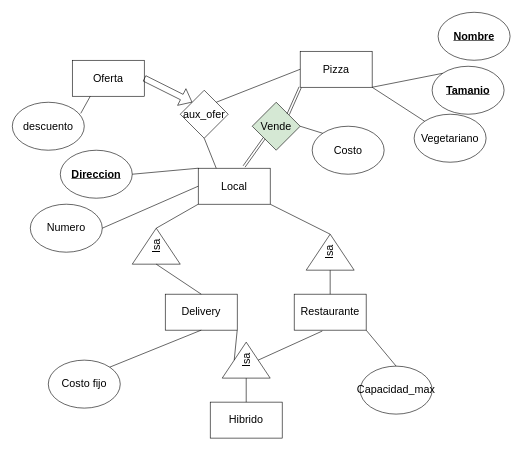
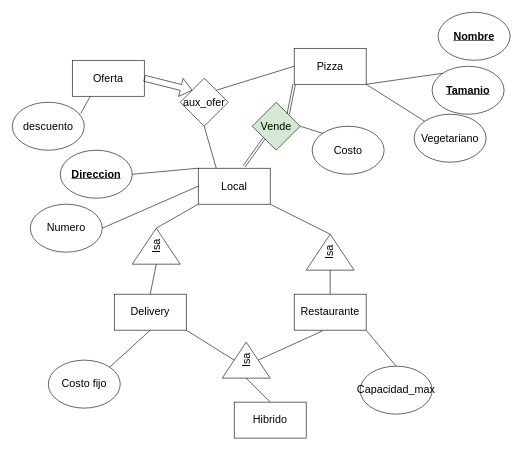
  <mxCell id="0" />
  <mxCell id="1" parent="0" />
  <mxCell id="2" value="&lt;font style=&quot;font-size: 18px;&quot;&gt;Local&lt;/font&gt;" style="rounded=0;whiteSpace=wrap;html=1;" vertex="1" parent="1"><mxGeometry x="330" y="280" width="120" height="60" as="geometry" /></mxCell>
- <mxCell id="3" value="&lt;font style=&quot;font-size: 18px;&quot;&gt;Hibrido&lt;/font&gt;" style="rounded=0;whiteSpace=wrap;html=1;" vertex="1" parent="1"><mxGeometry x="350" y="670" width="120" height="60" as="geometry" /></mxCell>
+ <mxCell id="3" value="&lt;font style=&quot;font-size: 18px;&quot;&gt;Hibrido&lt;/font&gt;" style="rounded=0;whiteSpace=wrap;html=1;" vertex="1" parent="1"><mxGeometry x="390" y="670" width="120" height="60" as="geometry" /></mxCell>
  <mxCell id="4" value="&lt;font style=&quot;font-size: 18px;&quot;&gt;Restaurante&lt;/font&gt;" style="rounded=0;whiteSpace=wrap;html=1;" vertex="1" parent="1"><mxGeometry x="490" y="490" width="120" height="60" as="geometry" /></mxCell>
- <mxCell id="5" value="&lt;font style=&quot;font-size: 18px;&quot;&gt;Delivery&lt;/font&gt;" style="rounded=0;whiteSpace=wrap;html=1;" vertex="1" parent="1"><mxGeometry x="275" y="490" width="120" height="60" as="geometry" /></mxCell>
- <mxCell id="6" value="&lt;font style=&quot;font-size: 18px;&quot;&gt;Pizza&lt;/font&gt;" style="rounded=0;whiteSpace=wrap;html=1;" vertex="1" parent="1"><mxGeometry x="500" y="85" width="120" height="60" as="geometry" /></mxCell>
+ <mxCell id="5" value="&lt;font style=&quot;font-size: 18px;&quot;&gt;Delivery&lt;/font&gt;" style="rounded=0;whiteSpace=wrap;html=1;" vertex="1" parent="1"><mxGeometry x="190" y="490" width="120" height="60" as="geometry" /></mxCell>
+ <mxCell id="6" value="&lt;font style=&quot;font-size: 18px;&quot;&gt;Pizza&lt;/font&gt;" style="rounded=0;whiteSpace=wrap;html=1;" vertex="1" parent="1"><mxGeometry x="490" y="80" width="120" height="60" as="geometry" /></mxCell>
  <mxCell id="7" value="&lt;font style=&quot;font-size: 18px;&quot;&gt;Oferta&lt;/font&gt;" style="rounded=0;whiteSpace=wrap;html=1;" vertex="1" parent="1"><mxGeometry x="120" y="100" width="120" height="60" as="geometry" /></mxCell>
  <mxCell id="8" value="&lt;font style=&quot;font-size: 18px;&quot;&gt;Isa&lt;/font&gt;" style="triangle;whiteSpace=wrap;html=1;rotation=-90;" vertex="1" parent="1"><mxGeometry x="520" y="380" width="60" height="80" as="geometry" /></mxCell>
  <mxCell id="9" value="&lt;font style=&quot;font-size: 18px;&quot;&gt;Isa&lt;/font&gt;" style="triangle;whiteSpace=wrap;html=1;rotation=-90;" vertex="1" parent="1"><mxGeometry x="230" y="370" width="60" height="80" as="geometry" /></mxCell>
  <mxCell id="10" value="&lt;font style=&quot;font-size: 18px;&quot;&gt;Isa&lt;/font&gt;" style="triangle;whiteSpace=wrap;html=1;rotation=-90;" vertex="1" parent="1"><mxGeometry x="380" y="560" width="60" height="80" as="geometry" /></mxCell>
  <mxCell id="11" value="&lt;font style=&quot;font-size: 18px;&quot;&gt;Costo fijo&lt;/font&gt;" style="ellipse;whiteSpace=wrap;html=1;" vertex="1" parent="1"><mxGeometry x="80" y="600" width="120" height="80" as="geometry" /></mxCell>
  <mxCell id="12" value="&lt;font style=&quot;font-size: 18px;&quot;&gt;Capacidad_max&lt;/font&gt;" style="ellipse;whiteSpace=wrap;html=1;" vertex="1" parent="1"><mxGeometry x="600" y="610" width="120" height="80" as="geometry" /></mxCell>
  <mxCell id="13" value="&lt;u&gt;&lt;b&gt;&lt;font style=&quot;font-size: 18px;&quot;&gt;Direccion&lt;/font&gt;&lt;/b&gt;&lt;/u&gt;" style="ellipse;whiteSpace=wrap;html=1;" vertex="1" parent="1"><mxGeometry x="100" y="250" width="120" height="80" as="geometry" /></mxCell>
  <mxCell id="14" value="&lt;font style=&quot;font-size: 18px;&quot;&gt;Numero&lt;/font&gt;" style="ellipse;whiteSpace=wrap;html=1;" vertex="1" parent="1"><mxGeometry x="50" y="340" width="120" height="80" as="geometry" /></mxCell>
  <mxCell id="15" value="&lt;font style=&quot;font-size: 18px;&quot;&gt;Vende&lt;/font&gt;" style="rhombus;whiteSpace=wrap;html=1;fillColor=#d5e8d4;" vertex="1" parent="1"><mxGeometry x="420" y="170" width="80" height="80" as="geometry" /></mxCell>
- <mxCell id="16" value="&lt;font style=&quot;font-size: 18px;&quot;&gt;aux_ofer&lt;/font&gt;" style="rhombus;whiteSpace=wrap;html=1;" vertex="1" parent="1"><mxGeometry x="300" y="150" width="80" height="80" as="geometry" /></mxCell>
+ <mxCell id="16" value="&lt;font style=&quot;font-size: 18px;&quot;&gt;aux_ofer&lt;/font&gt;" style="rhombus;whiteSpace=wrap;html=1;" vertex="1" parent="1"><mxGeometry x="300" y="130" width="80" height="80" as="geometry" /></mxCell>
  <mxCell id="17" value="&lt;font style=&quot;font-size: 18px;&quot;&gt;&lt;b&gt;&lt;u&gt;Nombre&lt;/u&gt;&lt;/b&gt;&lt;/font&gt;" style="ellipse;whiteSpace=wrap;html=1;" vertex="1" parent="1"><mxGeometry x="730" width="120" height="80" as="geometry" y="20" /></mxCell>
  <mxCell id="18" value="&lt;font style=&quot;font-size: 18px;&quot;&gt;&lt;b&gt;&lt;u&gt;Tamanio&lt;/u&gt;&lt;/b&gt;&lt;/font&gt;" style="ellipse;whiteSpace=wrap;html=1;" vertex="1" parent="1"><mxGeometry x="720" y="110" width="120" height="80" as="geometry" /></mxCell>
  <mxCell id="19" value="&lt;font style=&quot;font-size: 18px;&quot;&gt;Vegetariano&lt;/font&gt;" style="ellipse;whiteSpace=wrap;html=1;" vertex="1" parent="1"><mxGeometry x="690" y="190" width="120" height="80" as="geometry" /></mxCell>
  <mxCell id="20" value="&lt;font style=&quot;font-size: 18px;&quot;&gt;descuento&lt;/font&gt;" style="ellipse;whiteSpace=wrap;html=1;" vertex="1" parent="1"><mxGeometry y="170" width="120" height="80" as="geometry" x="20" /></mxCell>
  <mxCell id="21" value="&lt;font style=&quot;font-size: 18px;&quot;&gt;Costo&lt;/font&gt;" style="ellipse;whiteSpace=wrap;html=1;" vertex="1" parent="1"><mxGeometry x="520" y="210" width="120" height="80" as="geometry" /></mxCell>
  <mxCell id="22" value="" style="endArrow=none;html=1;rounded=0;entryX=0;entryY=1;entryDx=0;entryDy=0;exitX=1;exitY=0.5;exitDx=0;exitDy=0;" edge="1" parent="1" source="9" target="2"><mxGeometry width="50" height="50" relative="1" as="geometry"><mxPoint x="280" y="400" as="sourcePoint" /><mxPoint x="330" y="350" as="targetPoint" /></mxGeometry></mxCell>
  <mxCell id="23" value="" style="endArrow=none;html=1;rounded=0;entryX=1;entryY=1;entryDx=0;entryDy=0;exitX=1;exitY=0.5;exitDx=0;exitDy=0;" edge="1" parent="1" source="8" target="2"><mxGeometry width="50" height="50" relative="1" as="geometry"><mxPoint x="450" y="420" as="sourcePoint" /><mxPoint x="460" y="350" as="targetPoint" /></mxGeometry></mxCell>
  <mxCell id="24" value="" style="endArrow=none;html=1;rounded=0;entryX=1;entryY=1;entryDx=0;entryDy=0;exitX=0.5;exitY=0;exitDx=0;exitDy=0;" edge="1" parent="1" source="10" target="5"><mxGeometry width="50" height="50" relative="1" as="geometry"><mxPoint x="300" y="625" as="sourcePoint" /><mxPoint x="350" y="575" as="targetPoint" /></mxGeometry></mxCell>
  <mxCell id="25" value="" style="endArrow=none;html=1;rounded=0;entryX=0.391;entryY=1.024;entryDx=0;entryDy=0;entryPerimeter=0;exitX=0.5;exitY=1;exitDx=0;exitDy=0;" edge="1" parent="1" source="10" target="4"><mxGeometry width="50" height="50" relative="1" as="geometry"><mxPoint x="480" y="640" as="sourcePoint" /><mxPoint x="530" y="590" as="targetPoint" /></mxGeometry></mxCell>
  <mxCell id="26" value="" style="endArrow=none;html=1;rounded=0;entryX=0;entryY=0.5;entryDx=0;entryDy=0;exitX=0.5;exitY=0;exitDx=0;exitDy=0;" edge="1" parent="1" source="3" target="10"><mxGeometry width="50" height="50" relative="1" as="geometry"><mxPoint x="290" y="675" as="sourcePoint" /><mxPoint x="340" y="625" as="targetPoint" /></mxGeometry></mxCell>
  <mxCell id="27" value="" style="endArrow=none;html=1;rounded=0;entryX=0.5;entryY=1;entryDx=0;entryDy=0;exitX=1;exitY=0;exitDx=0;exitDy=0;" edge="1" parent="1" source="11" target="5"><mxGeometry width="50" height="50" relative="1" as="geometry"><mxPoint x="210" y="610" as="sourcePoint" /><mxPoint x="260" y="560" as="targetPoint" /></mxGeometry></mxCell>
  <mxCell id="28" value="" style="endArrow=none;html=1;rounded=0;entryX=1;entryY=1;entryDx=0;entryDy=0;exitX=0.5;exitY=0;exitDx=0;exitDy=0;" edge="1" parent="1" source="12" target="4"><mxGeometry width="50" height="50" relative="1" as="geometry"><mxPoint x="600" y="630" as="sourcePoint" /><mxPoint x="650" y="580" as="targetPoint" /></mxGeometry></mxCell>
  <mxCell id="29" value="" style="endArrow=none;html=1;rounded=0;entryX=0;entryY=0.5;entryDx=0;entryDy=0;exitX=0.5;exitY=0;exitDx=0;exitDy=0;" edge="1" parent="1" source="4" target="8"><mxGeometry width="50" height="50" relative="1" as="geometry"><mxPoint x="430" y="470" as="sourcePoint" /><mxPoint x="480" y="420" as="targetPoint" /></mxGeometry></mxCell>
  <mxCell id="30" value="" style="endArrow=none;html=1;rounded=0;entryX=0;entryY=0.5;entryDx=0;entryDy=0;exitX=0.5;exitY=0;exitDx=0;exitDy=0;" edge="1" parent="1" source="5" target="9"><mxGeometry width="50" height="50" relative="1" as="geometry"><mxPoint x="350" y="480" as="sourcePoint" /><mxPoint x="400" y="430" as="targetPoint" /></mxGeometry></mxCell>
  <mxCell id="31" value="" style="endArrow=none;html=1;rounded=0;entryX=0;entryY=0;entryDx=0;entryDy=0;exitX=1;exitY=1;exitDx=0;exitDy=0;" edge="1" parent="1" source="6" target="19"><mxGeometry width="50" height="50" relative="1" as="geometry"><mxPoint x="760" y="320" as="sourcePoint" /><mxPoint x="810" y="270" as="targetPoint" /></mxGeometry></mxCell>
  <mxCell id="32" value="" style="endArrow=none;html=1;rounded=0;exitX=1;exitY=1;exitDx=0;exitDy=0;entryX=0;entryY=0;entryDx=0;entryDy=0;" edge="1" parent="1" source="6" target="18"><mxGeometry width="50" height="50" relative="1" as="geometry"><mxPoint x="710" y="160" as="sourcePoint" /><mxPoint x="760" y="110" as="targetPoint" /></mxGeometry></mxCell>
  <mxCell id="33" value="" style="endArrow=none;html=1;rounded=0;entryX=1;entryY=0.5;entryDx=0;entryDy=0;exitX=0;exitY=0;exitDx=0;exitDy=0;" edge="1" parent="1" source="21" target="15"><mxGeometry width="50" height="50" relative="1" as="geometry"><mxPoint x="470" y="330" as="sourcePoint" /><mxPoint x="520" y="280" as="targetPoint" /></mxGeometry></mxCell>
  <mxCell id="34" value="" style="endArrow=none;html=1;rounded=0;entryX=0;entryY=0.5;entryDx=0;entryDy=0;exitX=1;exitY=0;exitDx=0;exitDy=0;" edge="1" parent="1" source="16" target="6"><mxGeometry width="50" height="50" relative="1" as="geometry"><mxPoint x="380" y="110" as="sourcePoint" /><mxPoint x="430" y="60" as="targetPoint" /></mxGeometry></mxCell>
  <mxCell id="35" value="" style="endArrow=none;html=1;rounded=0;entryX=0.5;entryY=1;entryDx=0;entryDy=0;exitX=0.25;exitY=0;exitDx=0;exitDy=0;" edge="1" parent="1" source="2" target="16"><mxGeometry width="50" height="50" relative="1" as="geometry"><mxPoint x="280" y="255" as="sourcePoint" /><mxPoint x="330" y="205" as="targetPoint" /></mxGeometry></mxCell>
  <mxCell id="36" value="" style="endArrow=none;html=1;rounded=0;entryX=0.25;entryY=1;entryDx=0;entryDy=0;exitX=0.951;exitY=0.232;exitDx=0;exitDy=0;exitPerimeter=0;" edge="1" parent="1" source="20" target="7"><mxGeometry width="50" height="50" relative="1" as="geometry"><mxPoint x="220" y="260" as="sourcePoint" /><mxPoint x="270" y="210" as="targetPoint" /></mxGeometry></mxCell>
  <mxCell id="37" value="" style="endArrow=none;html=1;rounded=0;entryX=0;entryY=0.5;entryDx=0;entryDy=0;exitX=1;exitY=0.5;exitDx=0;exitDy=0;" edge="1" parent="1" source="14" target="2"><mxGeometry width="50" height="50" relative="1" as="geometry"><mxPoint x="220" y="370" as="sourcePoint" /><mxPoint x="270" y="320" as="targetPoint" /></mxGeometry></mxCell>
  <mxCell id="38" value="" style="endArrow=none;html=1;rounded=0;entryX=0;entryY=0;entryDx=0;entryDy=0;exitX=1;exitY=0.5;exitDx=0;exitDy=0;" edge="1" parent="1" source="13" target="2"><mxGeometry width="50" height="50" relative="1" as="geometry"><mxPoint x="235" y="280" as="sourcePoint" /><mxPoint x="285" y="230" as="targetPoint" /></mxGeometry></mxCell>
  <mxCell id="39" value="" style="shape=link;html=1;rounded=0;entryX=0;entryY=1;entryDx=0;entryDy=0;exitX=1;exitY=0;exitDx=0;exitDy=0;" edge="1" parent="1" source="15" target="6"><mxGeometry width="100" relative="1" as="geometry"><mxPoint x="500" y="330" as="sourcePoint" /><mxPoint x="600" y="330" as="targetPoint" /></mxGeometry></mxCell>
  <mxCell id="40" value="" style="shape=link;html=1;rounded=0;entryX=0;entryY=1;entryDx=0;entryDy=0;exitX=0.637;exitY=-0.048;exitDx=0;exitDy=0;exitPerimeter=0;" edge="1" parent="1" source="2" target="15"><mxGeometry width="100" relative="1" as="geometry"><mxPoint x="380" y="290" as="sourcePoint" /><mxPoint x="480" y="290" as="targetPoint" /></mxGeometry></mxCell>
  <mxCell id="41" value="" style="shape=flexArrow;html=1;rounded=0;exitX=1;exitY=0.5;exitDx=0;exitDy=0;entryX=0;entryY=0;entryDx=0;entryDy=0;" edge="1" parent="1" source="7" target="16"><mxGeometry width="100" relative="1" as="geometry"><mxPoint x="300" y="110" as="sourcePoint" /><mxPoint x="400" y="110" as="targetPoint" /></mxGeometry></mxCell>
